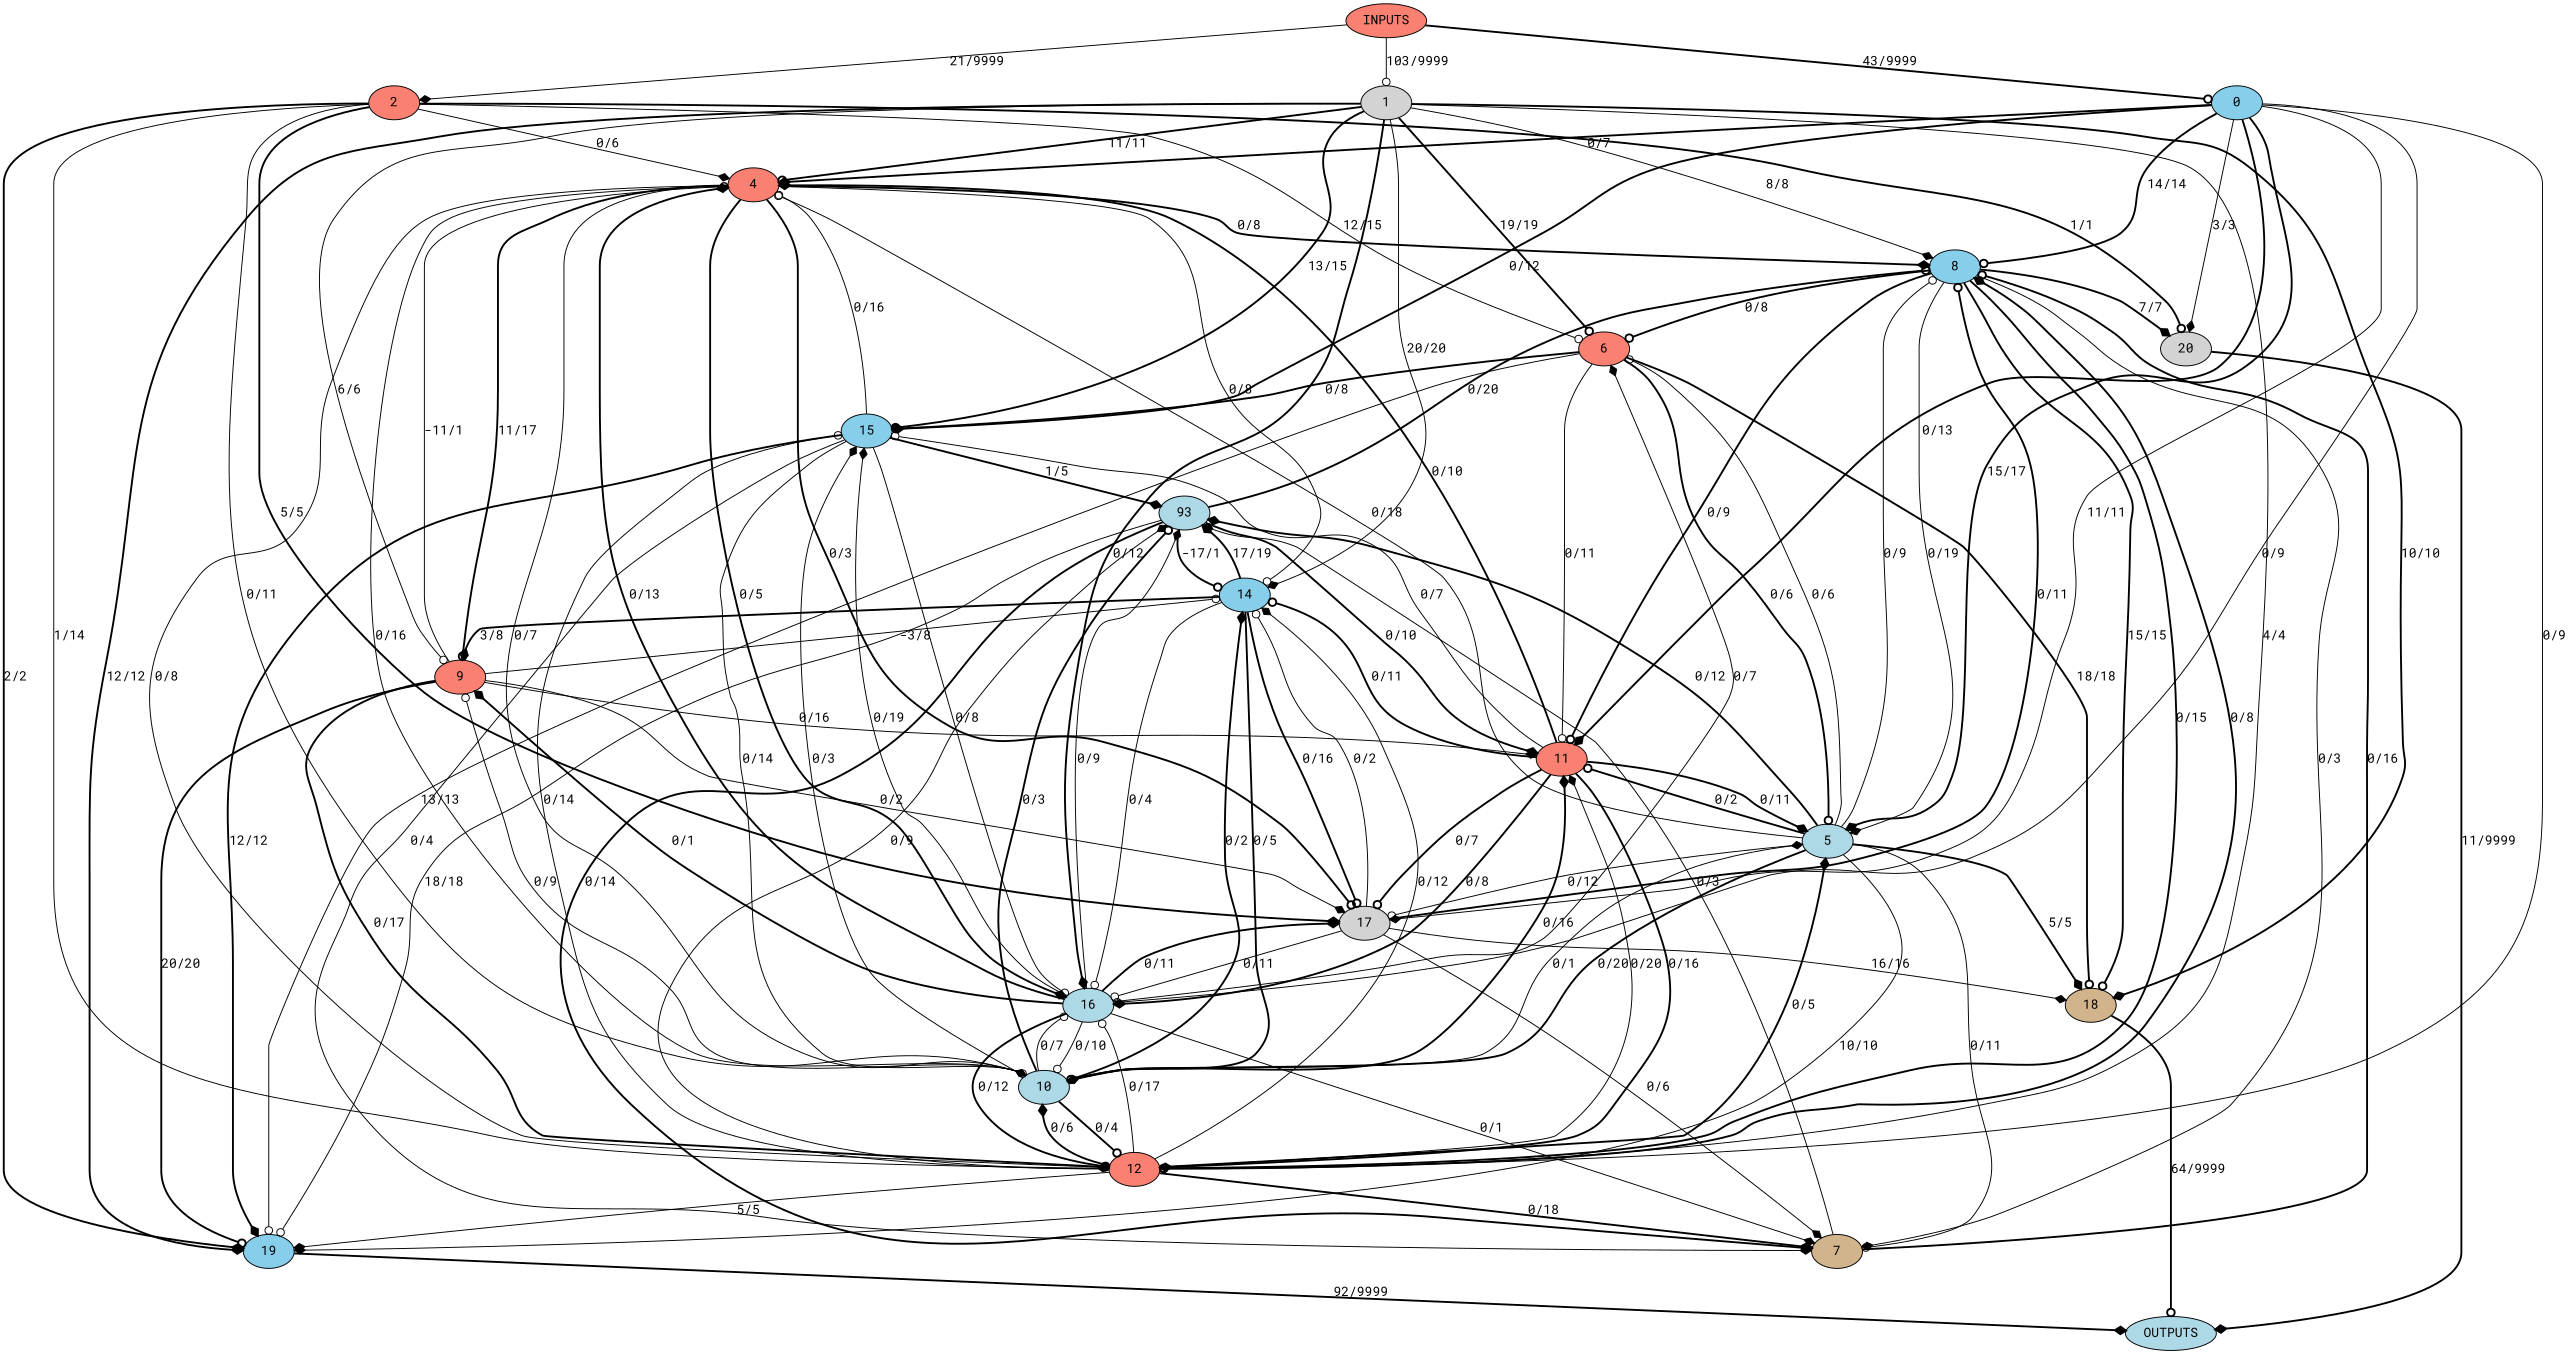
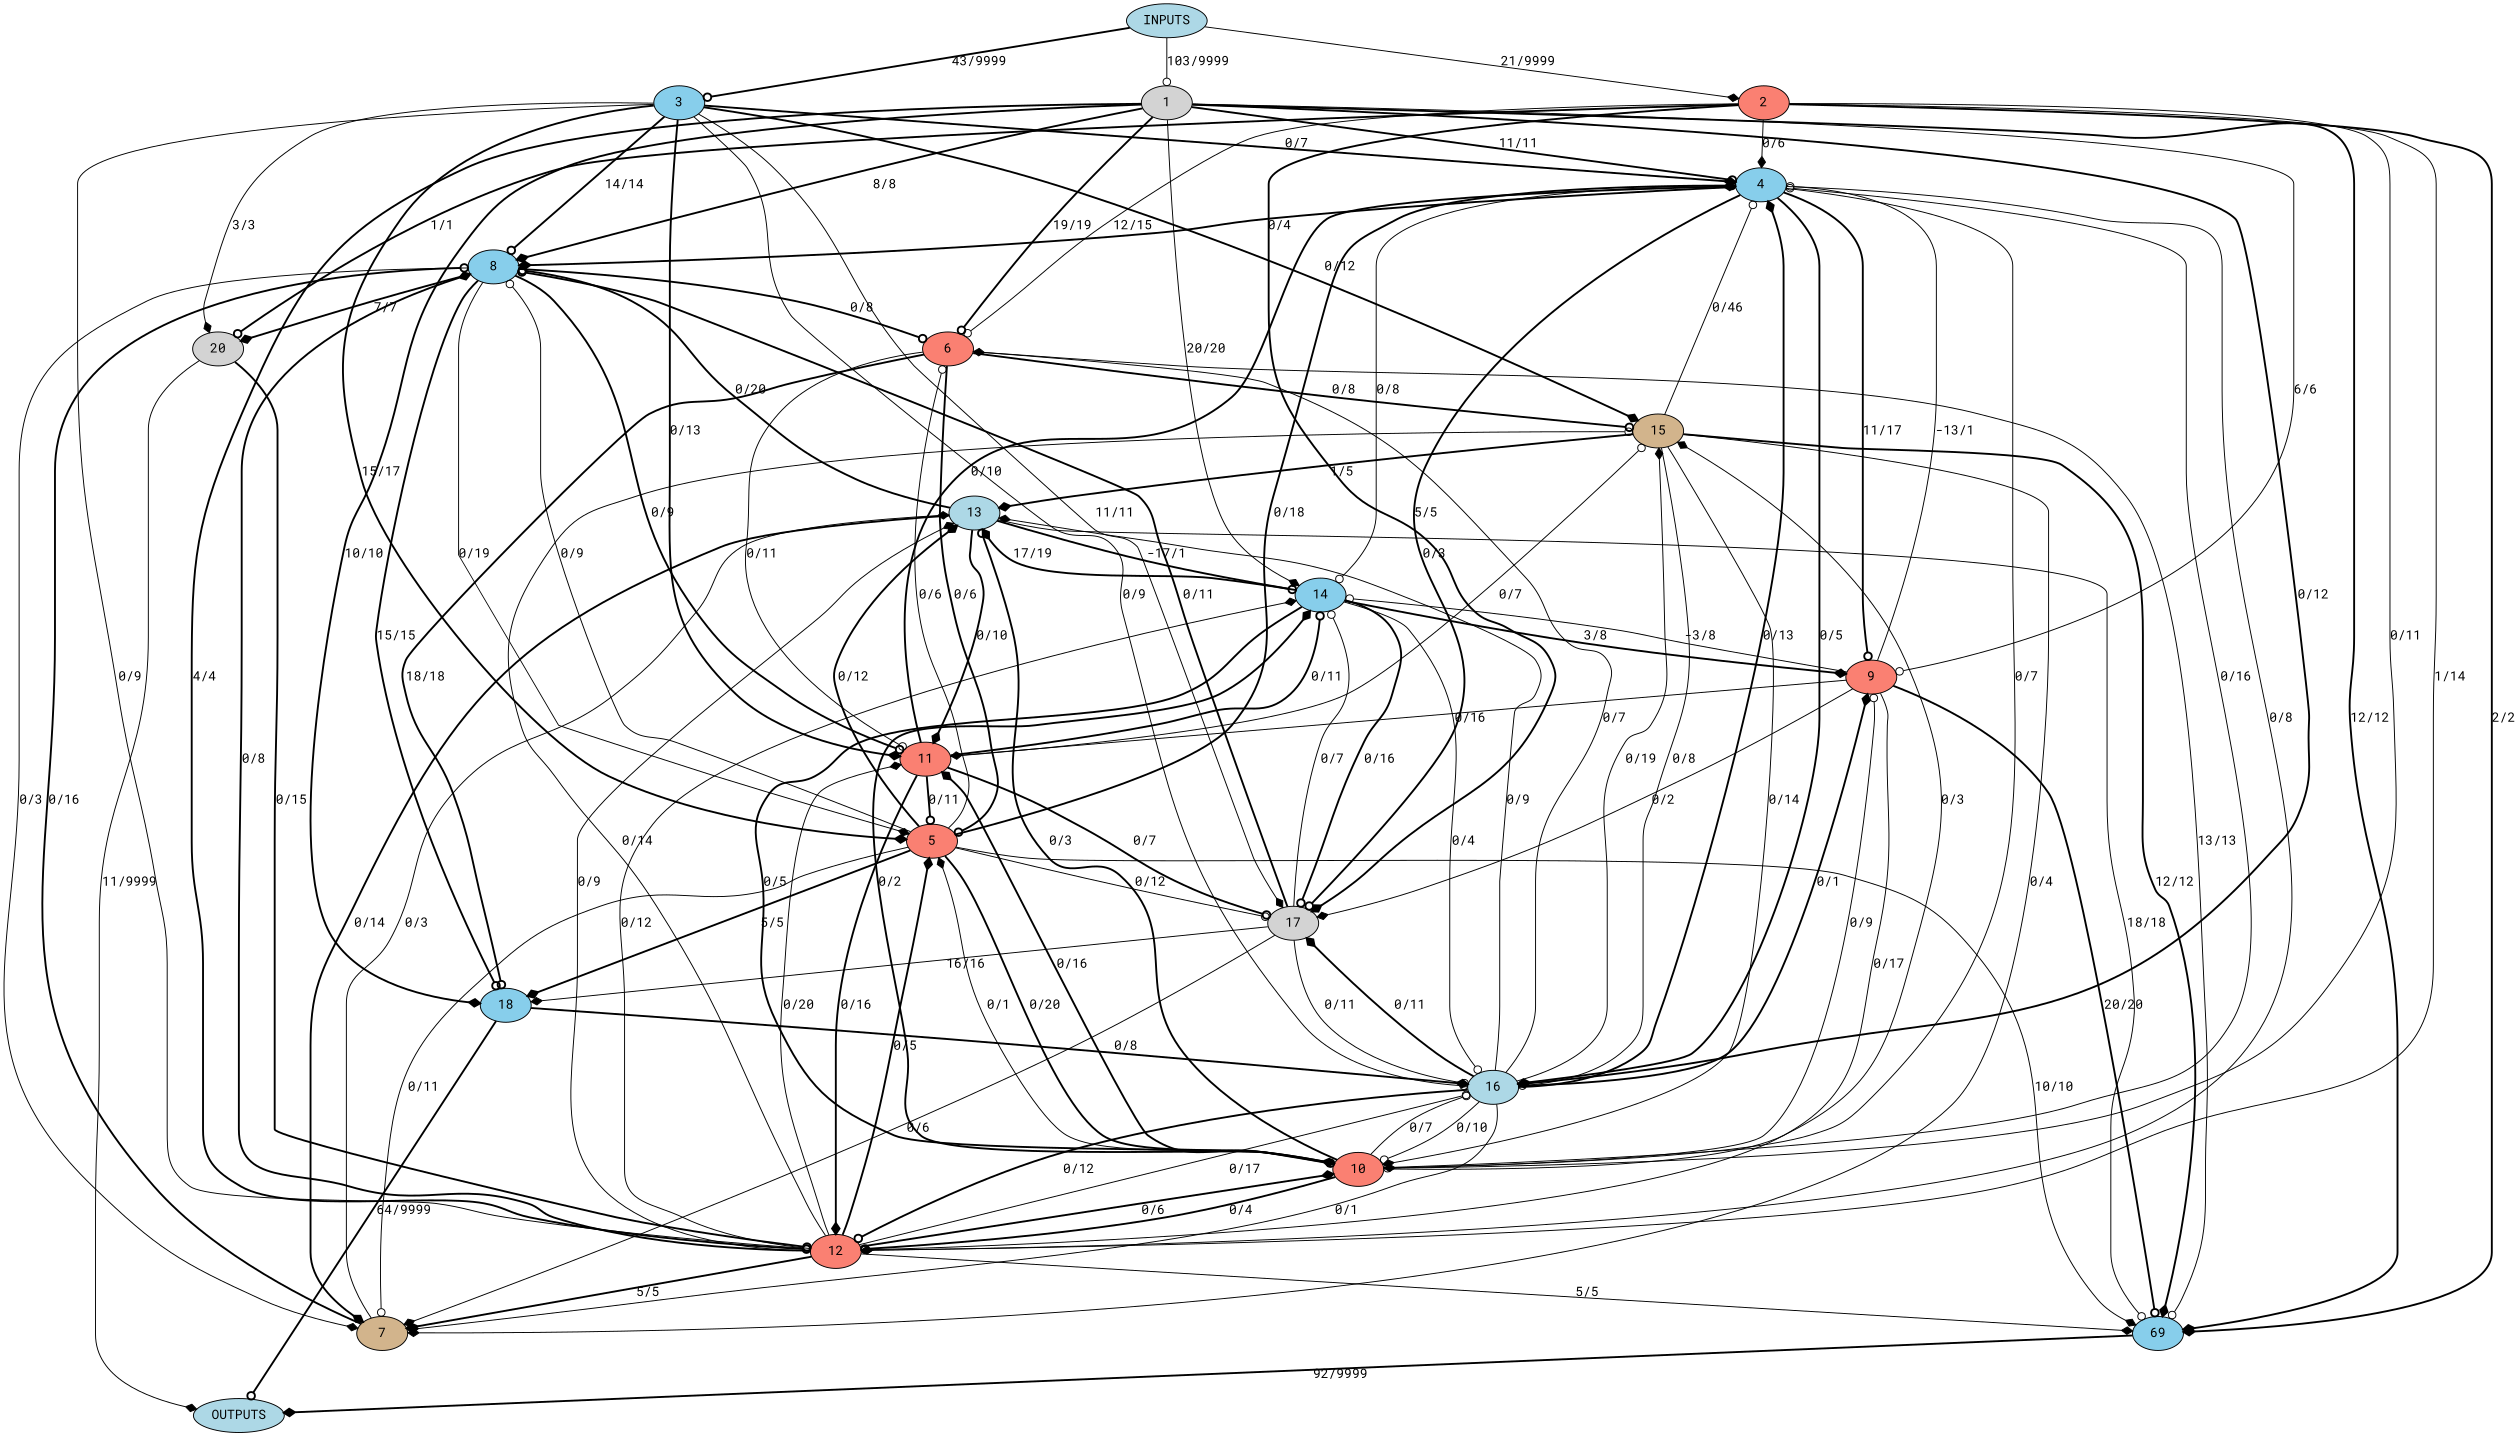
  digraph {
    fontname="Roboto Mono"
    node [fillcolor=salmon fontname="Roboto Mono" style=filled]
    edge [arrowhead=diamond fontname="Roboto Mono" style=bold]
-   INPUTS
+   INPUTS [fillcolor=lightblue]
    1 [fillcolor=lightgrey]
    2
-   3 [fillcolor=skyblue label=0]
-   4
+   3 [fillcolor=skyblue]
+   4 [fillcolor=skyblue]
    6
    8 [fillcolor=skyblue]
    9
    12
    14 [fillcolor=skyblue]
-   15 [fillcolor=skyblue]
+   15 [fillcolor=tan]
    16 [fillcolor=lightblue]
-   18 [fillcolor=tan]
-   19 [fillcolor=skyblue]
-   10 [fillcolor=lightblue]
+   18 [fillcolor=skyblue]
+   19 [fillcolor=skyblue label=69]
+   10
    17 [fillcolor=lightgrey]
    20 [fillcolor=lightgrey]
-   5 [fillcolor=lightblue]
+   5
    11
    7 [fillcolor=tan]
-   13 [fillcolor=lightblue label=93]
+   13 [fillcolor=lightblue]
    OUTPUTS [fillcolor=lightblue]
    INPUTS -> 1 [arrowhead=odot label="103/9999" style=solid]
    INPUTS -> 2 [label="21/9999" style=solid]
    INPUTS -> 3 [arrowhead=odot label="43/9999"]
    1 -> 4 [arrowhead=odot label="11/11"]
    1 -> 6 [arrowhead=odot label="19/19"]
-   1 -> 8 [label="8/8" style=solid]
+   1 -> 8 [label="8/8"]
    1 -> 9 [arrowhead=odot label="6/6" style=solid]
-   1 -> 12 [arrowhead=odot label="4/4" style=solid]
+   1 -> 12 [arrowhead=odot label="4/4"]
    1 -> 14 [label="20/20" style=solid]
-   1 -> 15 [arrowhead=odot label="13/15"]
    1 -> 16 [label="0/12"]
    1 -> 18 [label="10/10"]
    1 -> 19 [label="12/12"]
    2 -> 4 [label="0/6" style=solid]
    2 -> 6 [arrowhead=odot label="12/15" style=solid]
    2 -> 12 [label="1/14" style=solid]
    2 -> 19 [label="2/2"]
    2 -> 10 [arrowhead=odot label="0/11" style=solid]
    2 -> 17 [label="5/5"]
    2 -> 20 [arrowhead=odot label="1/1"]
    3 -> 4 [label="0/7"]
    3 -> 8 [arrowhead=odot label="14/14"]
    3 -> 12 [arrowhead=odot label="0/9" style=solid]
    3 -> 15 [label="0/12"]
    3 -> 16 [arrowhead=odot label="0/9" style=solid]
    3 -> 17 [label="11/11" style=solid]
    3 -> 20 [label="3/3" style=solid]
    3 -> 5 [label="15/17"]
    3 -> 11 [label="0/13"]
-   4 -> 8 [label="0/8"]
+   4 -> 8 [label="0/4"]
    4 -> 9 [arrowhead=odot label="11/17"]
    4 -> 12 [label="0/8" style=solid]
    4 -> 14 [arrowhead=odot label="0/8" style=solid]
    4 -> 16 [label="0/5"]
    4 -> 10 [label="0/7" style=solid]
    4 -> 17 [arrowhead=odot label="0/3"]
    6 -> 15 [arrowhead=odot label="0/8"]
    6 -> 18 [arrowhead=odot label="18/18"]
    6 -> 19 [arrowhead=odot label="13/13" style=solid]
    6 -> 5 [arrowhead=odot label="0/6"]
    6 -> 11 [arrowhead=odot label="0/11" style=solid]
    8 -> 6 [arrowhead=odot label="0/8"]
-   8 -> 12 [arrowhead=odot label="0/15"]
+   20 -> 12 [arrowhead=odot label="0/15"]
    8 -> 18 [arrowhead=odot label="15/15"]
    8 -> 20 [label="7/7"]
    8 -> 5 [label="0/19" style=solid]
    8 -> 11 [arrowhead=odot label="0/9"]
    8 -> 7 [label="0/3" style=solid]
-   9 -> 4 [arrowhead=odot label="-11/1" style=solid]
-   9 -> 12 [arrowhead=odot label="0/17"]
+   9 -> 4 [arrowhead=odot label="-13/1" style=solid]
+   9 -> 12 [arrowhead=odot label="0/17" style=solid]
    9 -> 14 [arrowhead=odot label="-3/8" style=solid]
    9 -> 19 [arrowhead=odot label="20/20"]
    9 -> 17 [label="0/2" style=solid]
    9 -> 11 [label="0/16" style=solid]
    12 -> 8 [label="0/8"]
    12 -> 14 [label="0/12" style=solid]
    12 -> 15 [arrowhead=odot label="0/14" style=solid]
    12 -> 16 [arrowhead=odot label="0/17" style=solid]
    12 -> 19 [label="5/5" style=solid]
    12 -> 10 [label="0/6"]
    12 -> 5 [label="0/5"]
    12 -> 11 [label="0/20" style=solid]
-   12 -> 7 [label="0/18"]
+   12 -> 7 [label="5/5"]
    12 -> 13 [label="0/9" style=solid]
    14 -> 9 [label="3/8"]
    14 -> 16 [arrowhead=odot label="0/4" style=solid]
    14 -> 10 [label="0/5"]
    14 -> 17 [arrowhead=odot label="0/16"]
    14 -> 13 [label="17/19"]
-   15 -> 4 [arrowhead=odot label="0/16" style=solid]
+   15 -> 4 [arrowhead=odot label="0/46" style=solid]
    15 -> 16 [arrowhead=odot label="0/8" style=solid]
    15 -> 19 [label="12/12"]
    15 -> 10 [label="0/14" style=solid]
    15 -> 7 [label="0/4" style=solid]
    15 -> 13 [label="1/5"]
    16 -> 4 [label="0/13"]
    16 -> 6 [label="0/7" style=solid]
    16 -> 9 [label="0/1"]
    16 -> 12 [arrowhead=odot label="0/12"]
    16 -> 15 [label="0/19" style=solid]
    16 -> 10 [arrowhead=odot label="0/10" style=solid]
    16 -> 17 [label="0/11"]
    16 -> 7 [label="0/1" style=solid]
    16 -> 13 [label="0/9" style=solid]
    18 -> OUTPUTS [arrowhead=odot label="64/9999"]
    19 -> OUTPUTS [label="92/9999"]
    10 -> 4 [arrowhead=odot label="0/16" style=solid]
    10 -> 9 [arrowhead=odot label="0/9" style=solid]
    10 -> 12 [arrowhead=odot label="0/4"]
    10 -> 14 [label="0/2"]
    10 -> 15 [label="0/3" style=solid]
    10 -> 16 [arrowhead=odot label="0/7" style=solid]
    10 -> 5 [label="0/1" style=solid]
    10 -> 11 [label="0/16"]
    10 -> 13 [arrowhead=odot label="0/3"]
    17 -> 8 [arrowhead=odot label="0/11"]
-   17 -> 14 [arrowhead=odot label="0/2" style=solid]
+   17 -> 14 [arrowhead=odot label="0/7" style=solid]
    17 -> 16 [arrowhead=odot label="0/11" style=solid]
    17 -> 18 [label="16/16" style=solid]
    17 -> 7 [label="0/6" style=solid]
-   20 -> OUTPUTS [label="11/9999"]
-   5 -> 4 [arrowhead=odot label="0/18" style=solid]
+   20 -> OUTPUTS [label="11/9999" style=solid]
+   5 -> 4 [arrowhead=odot label="0/18"]
    5 -> 6 [arrowhead=odot label="0/6" style=solid]
    5 -> 8 [arrowhead=odot label="0/9" style=solid]
    5 -> 18 [label="5/5"]
    5 -> 19 [label="10/10" style=solid]
    5 -> 10 [arrowhead=odot label="0/20"]
    5 -> 17 [arrowhead=odot label="0/12" style=solid]
-   5 -> 11 [arrowhead=odot label="0/2"]
    5 -> 7 [arrowhead=odot label="0/11" style=solid]
    5 -> 13 [label="0/12"]
    11 -> 4 [label="0/10"]
    11 -> 12 [label="0/16"]
    11 -> 14 [arrowhead=odot label="0/11"]
    11 -> 15 [arrowhead=odot label="0/7" style=solid]
-   11 -> 16 [label="0/8"]
+   18 -> 16 [label="0/8"]
    11 -> 17 [arrowhead=odot label="0/7"]
-   11 -> 5 [label="0/11"]
+   11 -> 5 [arrowhead=odot label="0/11"]
    7 -> 8 [arrowhead=odot label="0/16"]
    7 -> 13 [label="0/3" style=solid]
    13 -> 8 [arrowhead=odot label="0/20"]
    13 -> 14 [arrowhead=odot label="-17/1"]
    13 -> 19 [arrowhead=odot label="18/18" style=solid]
    13 -> 11 [label="0/10"]
    13 -> 7 [label="0/14"]
  }
